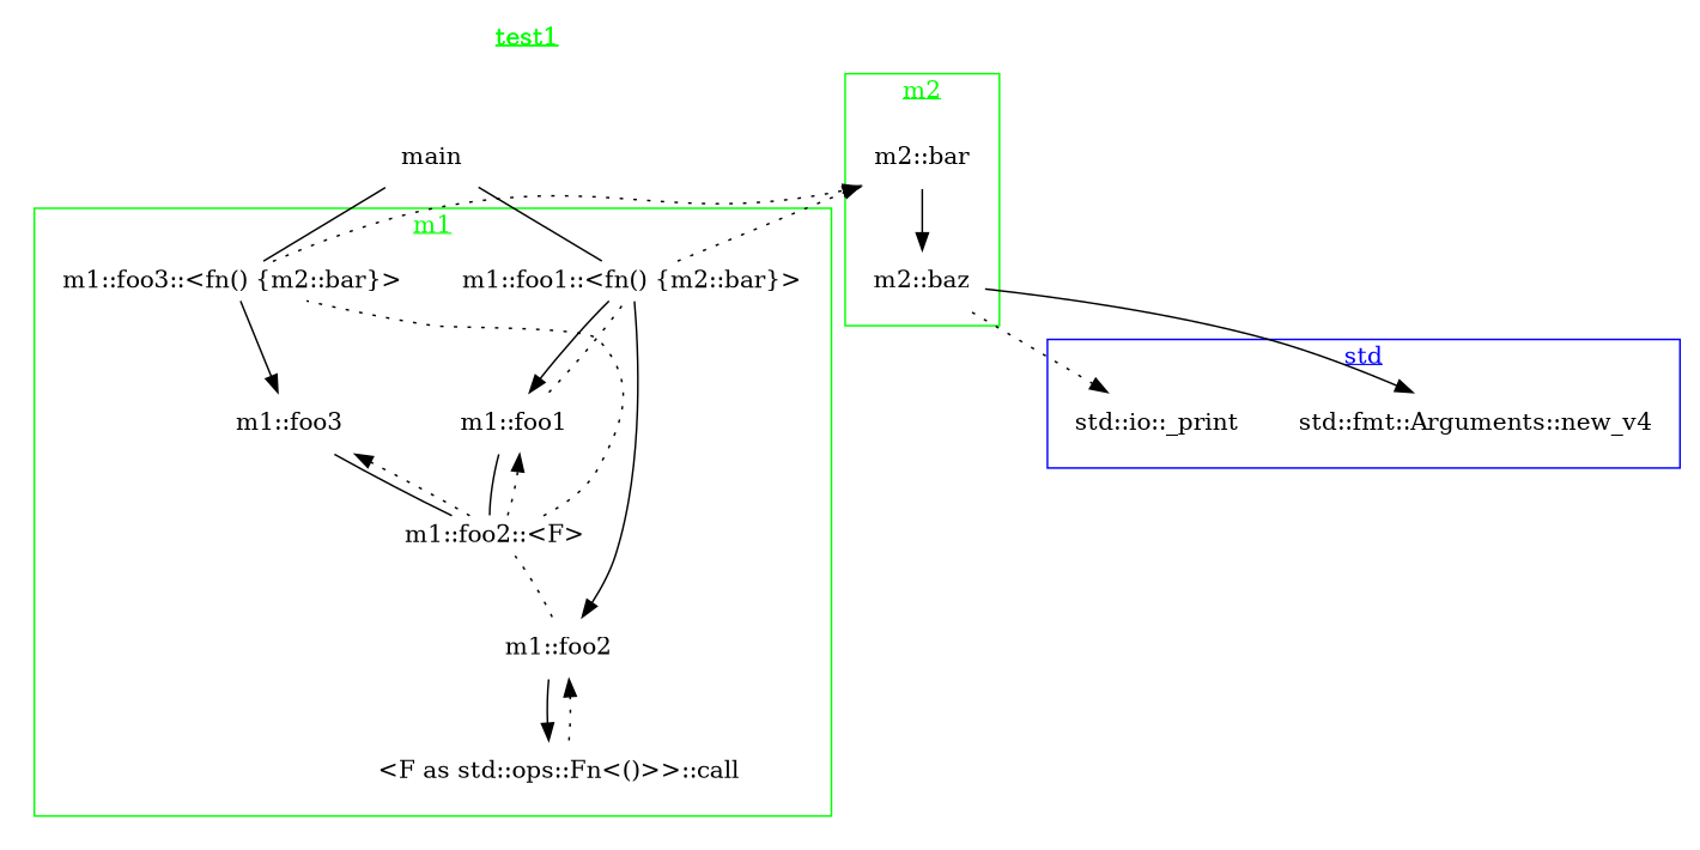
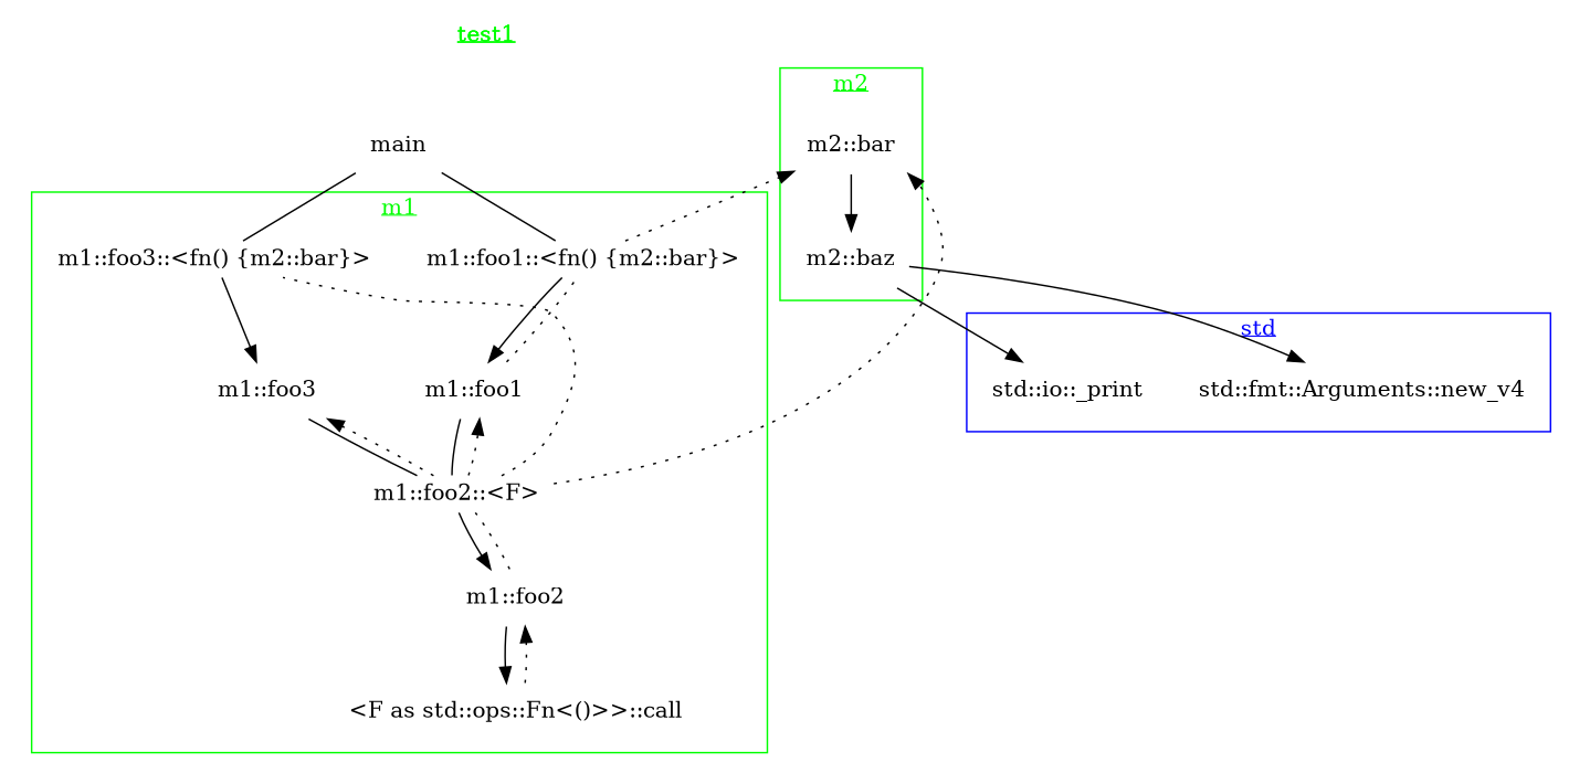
  strict digraph {
    node [shape=none]
    "m1::foo3::<fn() {m2::bar}>" [fixedsize=false height=0 width=0]
    "m1::foo1::<fn() {m2::bar}>" [fixedsize=false height=0 width=0]
    "m1::foo1"
    "m1::foo2::<F>" [fixedsize=false height=0 width=0]
    "m1::foo2"
    "<F as std::ops::Fn<()>>::call"
    "m1::foo3"
    "m2::bar"
    "m2::baz"
    main
    n11 [label="std::fmt::Arguments::new_v4"]
    "std::io::_print"
    subgraph cluster_1 {
      color=none
      fontcolor=green
      label=<<u>test1</u>>
      main
      subgraph cluster_2 {
        color=green
        fontcolor=green
        label=<<u>m1</u>>
        "m1::foo3::<fn() {m2::bar}>"
        "m1::foo1::<fn() {m2::bar}>"
        "m1::foo1"
        "m1::foo2::<F>"
        "m1::foo2"
        "<F as std::ops::Fn<()>>::call"
        "m1::foo3"
      }
      subgraph cluster_3 {
        color=green
        fontcolor=green
        label=<<u>m2</u>>
        "m2::bar"
        "m2::baz"
      }
      subgraph cluster_4 {
        color=none
        fontcolor=green
        label=<<u>test1</u>>
      }
      subgraph cluster_5 {
        color=none
        fontcolor=green
        label=<<u>test1</u>>
      }
    }
    subgraph cluster_6 {
      color=blue
      fontcolor=blue
      label=<<u>std</u>>
      n11
      "std::io::_print"
    }
    "m1::foo3::<fn() {m2::bar}>" -> "m1::foo3"
-   "m1::foo3::<fn() {m2::bar}>" -> "m2::bar" [constraint=false style=dotted]
+   "m1::foo2::<F>" -> "m2::bar" [constraint=false style=dotted]
    "m1::foo1::<fn() {m2::bar}>" -> "m1::foo1"
    "m1::foo1::<fn() {m2::bar}>" -> "m2::bar" [constraint=false style=dotted]
    "m1::foo1" -> "m1::foo1::<fn() {m2::bar}>" [arrowhead=None constraint=false style=dotted]
    "m1::foo1" -> "m1::foo2::<F>" [arrowhead=None]
    "m1::foo2::<F>" -> "m1::foo3::<fn() {m2::bar}>" [arrowhead=None constraint=false style=dotted]
    "m1::foo2::<F>" -> "m1::foo1" [constraint=false style=dotted]
-   "m1::foo1::<fn() {m2::bar}>" -> "m1::foo2"
+   "m1::foo2::<F>" -> "m1::foo2"
    "m1::foo2::<F>" -> "m1::foo3" [constraint=false style=dotted]
    "m1::foo2" -> "m1::foo2::<F>" [arrowhead=None constraint=false style=dotted]
    "m1::foo2" -> "<F as std::ops::Fn<()>>::call"
    "<F as std::ops::Fn<()>>::call" -> "m1::foo2" [constraint=false style=dotted]
    "m1::foo3" -> "m1::foo2::<F>" [arrowhead=None]
    "m2::bar" -> "m2::baz"
    "m2::baz" -> n11
-   "m2::baz" -> "std::io::_print" [style=dotted]
+   "m2::baz" -> "std::io::_print"
    main -> "m1::foo3::<fn() {m2::bar}>" [arrowhead=None]
    main -> "m1::foo1::<fn() {m2::bar}>" [arrowhead=None]
  }
